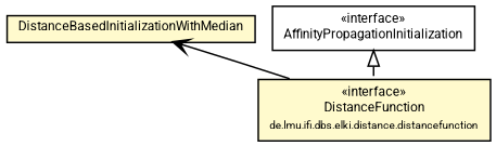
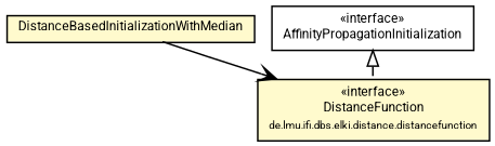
  digraph {
    nodesep=0.15
    rankdir=TB
    ranksep=0.25
    node [fontcolor=black fontname=Roboto fontsize=8 margin=0 shape=plaintext]
    edge [color=black fontname=Roboto fontsize=7 labelfontname=Roboto labelfontsize=7]
    n1 [height=0 label=<<table title="de.lmu.ifi.dbs.elki.algorithm.clustering.affinitypropagation.DistanceBasedInitializationWithMedian" border="0" cellborder="1" cellspacing="0" cellpadding="2" bgcolor="lemonChiffon" href="DistanceBasedInitializationWithMedian.html" target="_parent"> 		<tr><td><table border="0" cellspacing="0" cellpadding="1"> 		<tr><td align="center" balign="center"> <font face="Roboto">DistanceBasedInitializationWithMedian</font> </td></tr> 		</table></td></tr> 		</table>> width=0]
    n2 [height=0 label=<<table title="de.lmu.ifi.dbs.elki.distance.distancefunction.DistanceFunction" border="0" cellborder="1" cellspacing="0" cellpadding="2" bgcolor="LemonChiffon" href="../../../distance/distancefunction/DistanceFunction.html" target="_parent"> 		<tr><td><table border="0" cellspacing="0" cellpadding="1"> 		<tr><td align="center" balign="center"> &#171;interface&#187; </td></tr> 		<tr><td align="center" balign="center"> <font face="Roboto">DistanceFunction</font> </td></tr> 		<tr><td align="center" balign="center"> <font face="Roboto" point-size="7.0">de.lmu.ifi.dbs.elki.distance.distancefunction</font> </td></tr> 		</table></td></tr> 		</table>> width=0]
    n3 [height=0 label=<<table title="de.lmu.ifi.dbs.elki.algorithm.clustering.affinitypropagation.AffinityPropagationInitialization" border="0" cellborder="1" cellspacing="0" cellpadding="2" href="AffinityPropagationInitialization.html" target="_parent"> 		<tr><td><table border="0" cellspacing="0" cellpadding="1"> 		<tr><td align="center" balign="center"> &#171;interface&#187; </td></tr> 		<tr><td align="center" balign="center"> <font face="Roboto">AffinityPropagationInitialization</font> </td></tr> 		</table></td></tr> 		</table>> width=0]
-   n2 -> n1 [arrowhead=open weight=1]
+   n1 -> n2 [arrowhead=open weight=1]
    n3 -> n2 [arrowtail=empty dir=back style=dashed weight=9]
  }
